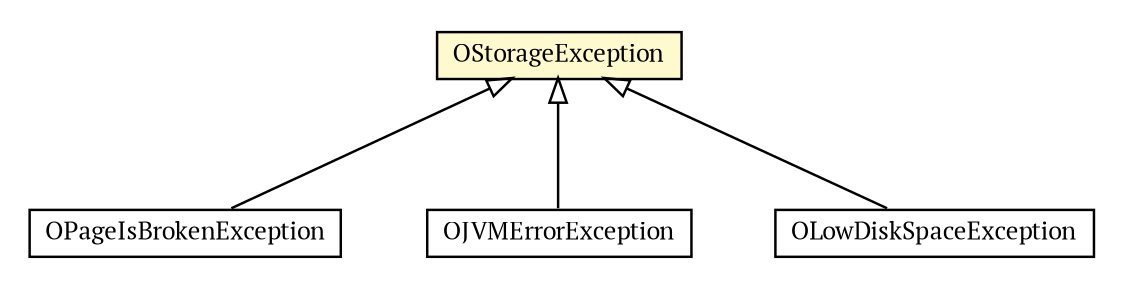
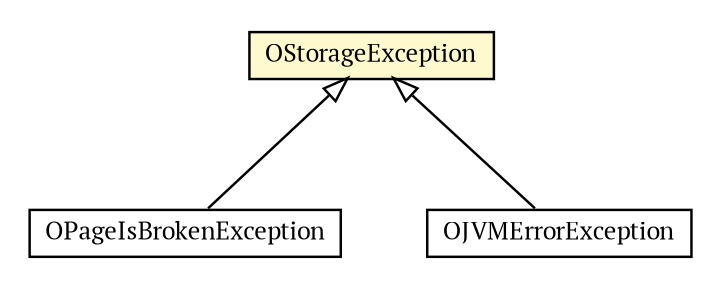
  digraph {
    fontname="PT Serif"
    nodesep=0.25
    ranksep=0.5
    node [fontcolor=black fontname="PT Serif" fontsize=10.0 shape=plaintext]
    edge [arrowtail=empty dir=back fontname="PT Serif" fontsize=10 headport=p labelfontname=Helvetica labelfontsize=10 tailport=p]
    n1 [label=<<table title="com.orientechnologies.orient.core.exception.OStorageException" border="0" cellborder="1" cellspacing="0" cellpadding="2" port="p" bgcolor="lemonChiffon" href="./OStorageException.html"> 		<tr><td><table border="0" cellspacing="0" cellpadding="1"> <tr><td align="center" balign="center"> OStorageException </td></tr> 		</table></td></tr> 		</table>>]
    n2 [label=<<table title="com.orientechnologies.orient.core.exception.OPageIsBrokenException" border="0" cellborder="1" cellspacing="0" cellpadding="2" port="p" href="./OPageIsBrokenException.html"> 		<tr><td><table border="0" cellspacing="0" cellpadding="1"> <tr><td align="center" balign="center"> OPageIsBrokenException </td></tr> 		</table></td></tr> 		</table>>]
    n3 [label=<<table title="com.orientechnologies.orient.core.exception.OJVMErrorException" border="0" cellborder="1" cellspacing="0" cellpadding="2" port="p" href="./OJVMErrorException.html"> 		<tr><td><table border="0" cellspacing="0" cellpadding="1"> <tr><td align="center" balign="center"> OJVMErrorException </td></tr> 		</table></td></tr> 		</table>>]
-   n4 [label=<<table title="com.orientechnologies.orient.core.exception.OLowDiskSpaceException" border="0" cellborder="1" cellspacing="0" cellpadding="2" port="p" href="./OLowDiskSpaceException.html"> 		<tr><td><table border="0" cellspacing="0" cellpadding="1"> <tr><td align="center" balign="center"> OLowDiskSpaceException </td></tr> 		</table></td></tr> 		</table>>]
    n1 -> n2
    n1 -> n3
-   n1 -> n4
  }
